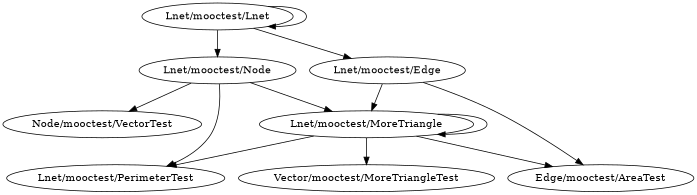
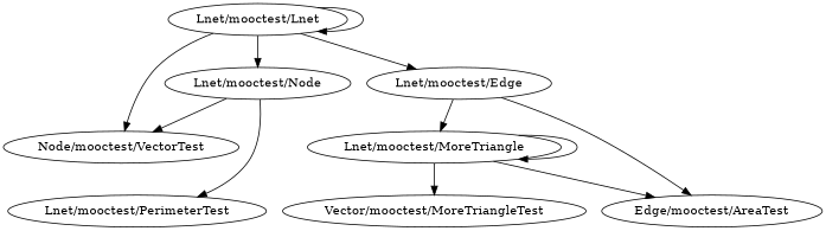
  digraph {
    "Lnet/mooctest/MoreTriangle"
    "Lnet/mooctest/PerimeterTest"
    n3 [label="Vector/mooctest/MoreTriangleTest"]
    n4 [label="Edge/mooctest/AreaTest"]
    n5 [label="Lnet/mooctest/Lnet"]
    n6 [label="Node/mooctest/VectorTest"]
    "Lnet/mooctest/Node"
    "Lnet/mooctest/Edge"
    "Lnet/mooctest/MoreTriangle" -> "Lnet/mooctest/MoreTriangle"
-   "Lnet/mooctest/MoreTriangle" -> "Lnet/mooctest/PerimeterTest"
    "Lnet/mooctest/MoreTriangle" -> n3
    "Lnet/mooctest/MoreTriangle" -> n4
    n5 -> n5
+   n5 -> n6
    n5 -> "Lnet/mooctest/Node"
    n5 -> "Lnet/mooctest/Edge"
-   "Lnet/mooctest/Node" -> "Lnet/mooctest/MoreTriangle"
    "Lnet/mooctest/Node" -> "Lnet/mooctest/PerimeterTest"
    "Lnet/mooctest/Node" -> n6
    "Lnet/mooctest/Edge" -> "Lnet/mooctest/MoreTriangle"
    "Lnet/mooctest/Edge" -> n4
  }
